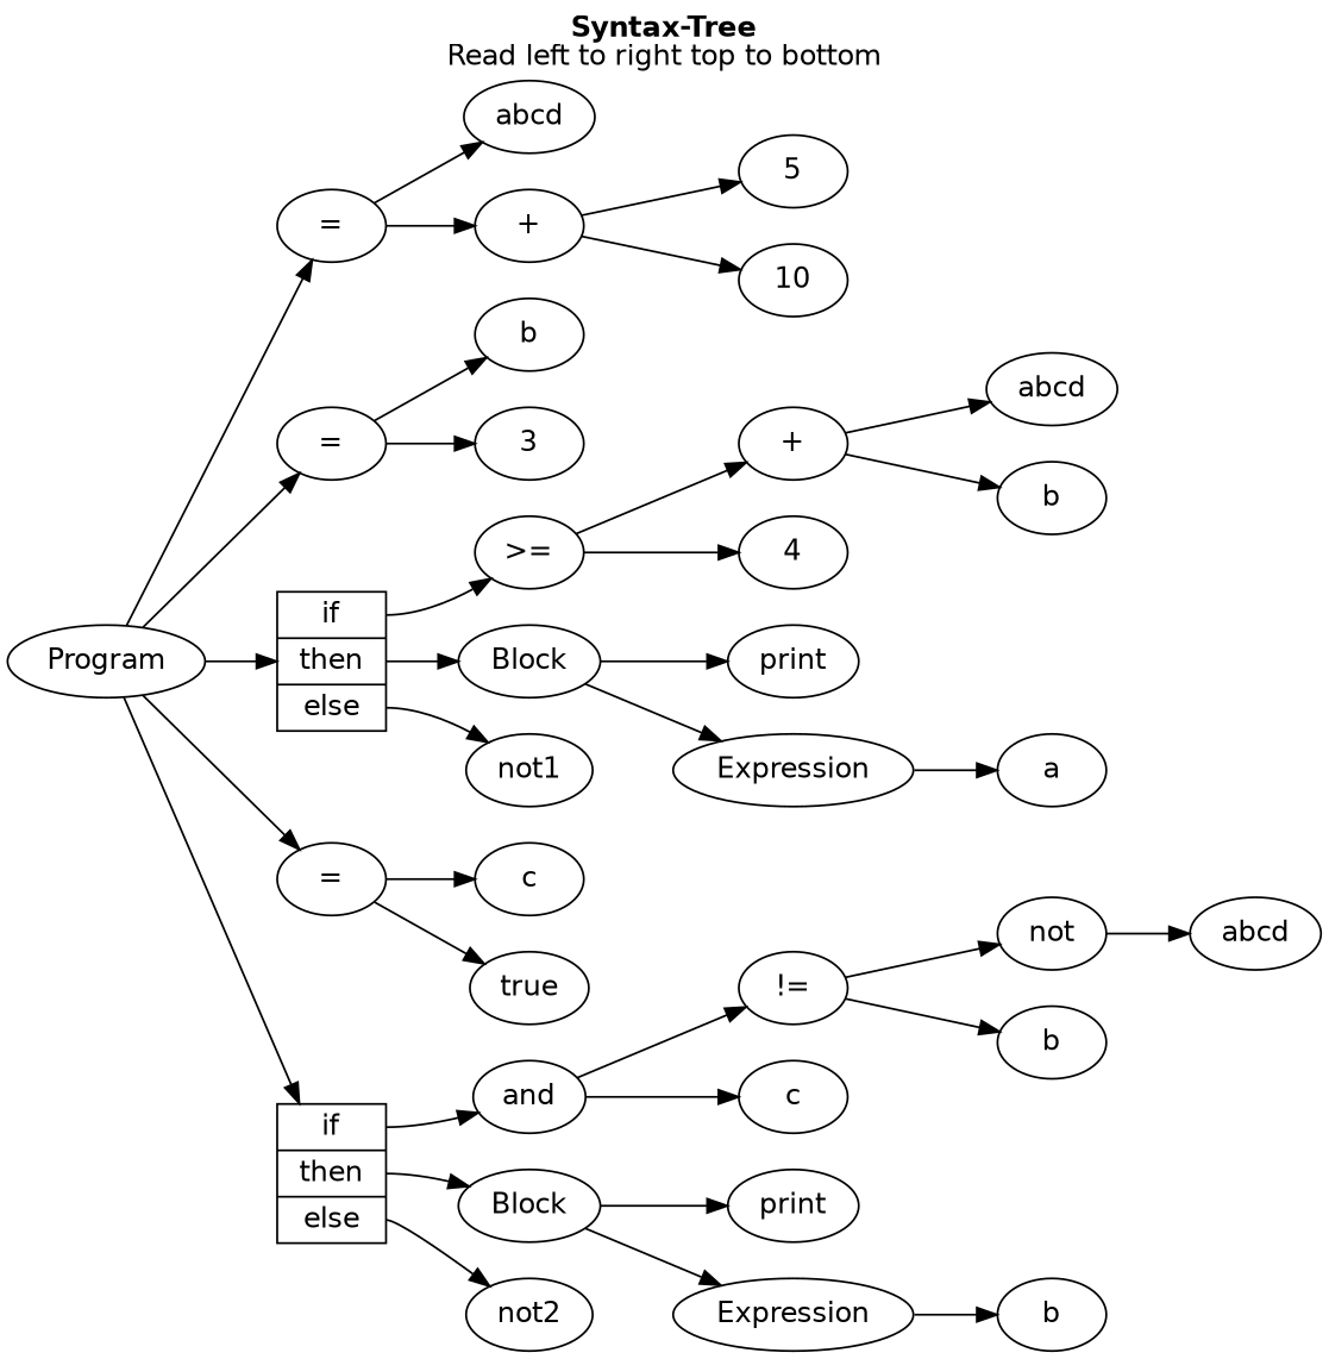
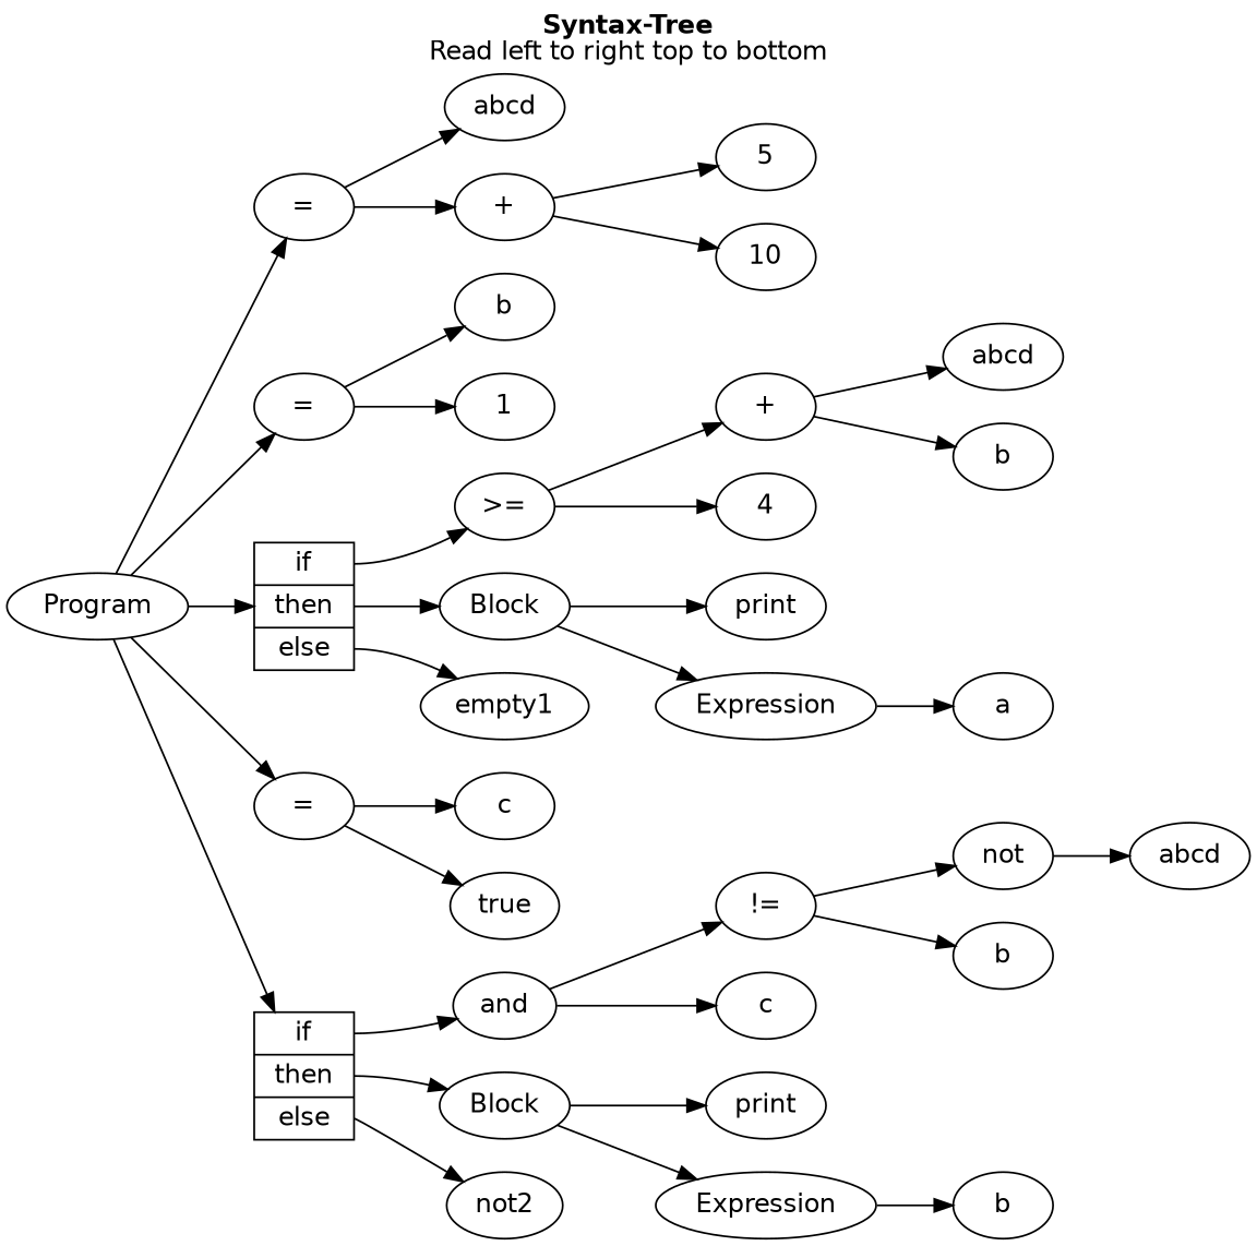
  digraph {
    compound=true
    fontname="DejaVu Sans"
    label=<<B>Syntax-Tree</B><BR/>Read left to right top to bottom>
    labelloc=t
    rankdir=LR
    node [fontname="DejaVu Sans"]
    edge [fontname="DejaVu Sans"]
    n1 [label=Program]
    n2 [label="="]
    n3 [label="="]
    n4 [label="<if>if|<then>then|<else>else" shape=record]
    n5 [label="="]
    n6 [label="<if>if|<then>then|<else>else" shape=record]
    n7 [label=abcd]
    n8 [label="+"]
    n9 [label=b]
-   n10 [label=3]
+   n10 [label=1]
    n11 [label=">="]
    n12 [label=Block]
-   empty1 [label=not1]
+   empty1
    n14 [label=c]
    n15 [label=true]
    n16 [label=and]
    n17 [label=Block]
    n18 [label=not2]
    n19 [label=5]
    n20 [label=10]
    n21 [label="+"]
    n22 [label=4]
    n23 [label=print]
    n24 [label=Expression]
    n25 [label=abcd]
    n26 [label=b]
    n27 [label=a]
    n28 [label="!="]
    n29 [label=c]
    n30 [label=print]
    n31 [label=Expression]
    n32 [label=not]
    n33 [label=b]
    n34 [label=abcd]
    n35 [label=b]
    n1 -> n2
    n1 -> n3
    n1 -> n4
    n1 -> n5
    n1 -> n6
    n2 -> n7
    n2 -> n8
    n3 -> n9
    n3 -> n10
    n4 -> n11 [tailport=if]
    n4 -> n12 [tailport=then]
    n4 -> empty1 [tailport=else]
    n5 -> n14
    n5 -> n15
    n6 -> n16 [tailport=if]
    n6 -> n17 [tailport=then]
    n6 -> n18 [tailport=else]
    n8 -> n19
    n8 -> n20
    n11 -> n21 [tailport=if]
    n11 -> n22 [tailport=if]
    n12 -> n23 [tailport=then]
    n12 -> n24 [tailport=then]
    n16 -> n28 [tailport=if]
    n16 -> n29 [tailport=if]
    n17 -> n30 [tailport=then]
    n17 -> n31 [tailport=then]
    n21 -> n25 [tailport=if]
    n21 -> n26 [tailport=if]
    n24 -> n27 [tailport=then]
    n28 -> n32 [tailport=if]
    n28 -> n33 [tailport=if]
    n31 -> n35 [tailport=then]
    n32 -> n34 [tailport=if]
  }
